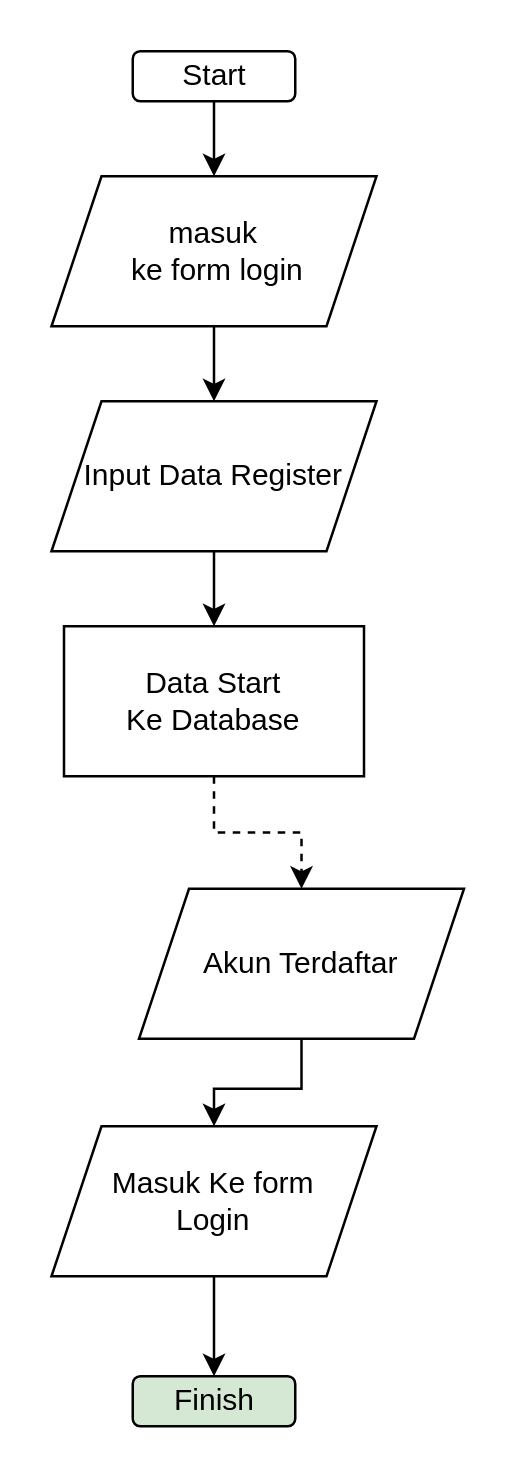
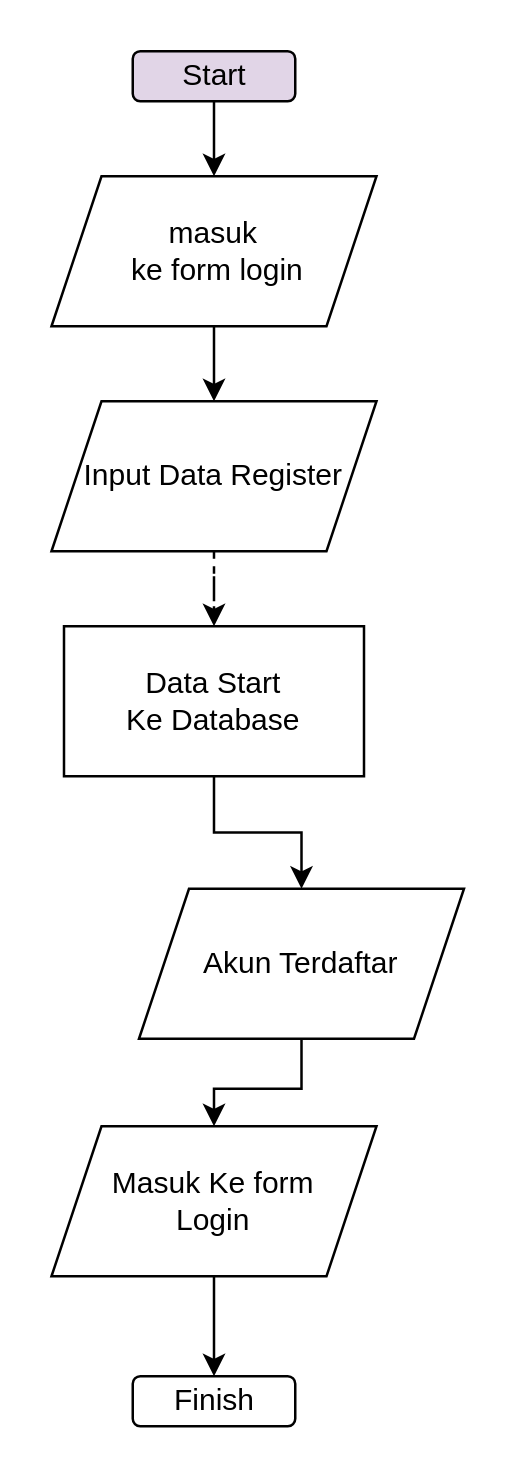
  <mxCell id="0" />
  <mxCell id="1" parent="0" />
  <mxCell id="2" style="edgeStyle=orthogonalEdgeStyle;rounded=0;orthogonalLoop=1;jettySize=auto;html=1;exitX=0.5;exitY=1;exitDx=0;exitDy=0;" parent="1" edge="1"><mxGeometry relative="1" as="geometry"><mxPoint x="120" y="170" as="sourcePoint" /><mxPoint x="120" y="170" as="targetPoint" /></mxGeometry></mxCell>
  <mxCell id="3" style="edgeStyle=orthogonalEdgeStyle;rounded=0;orthogonalLoop=1;jettySize=auto;html=1;exitX=0.5;exitY=1;exitDx=0;exitDy=0;entryX=0.5;entryY=0;entryDx=0;entryDy=0;" parent="1" source="4" target="6" edge="1"><mxGeometry relative="1" as="geometry" /></mxCell>
- <mxCell id="4" value="Start" style="rounded=1;whiteSpace=wrap;html=1;" parent="1" vertex="1"><mxGeometry x="52.5" y="20" width="65" height="20" as="geometry" /></mxCell>
+ <mxCell id="4" value="Start" style="rounded=1;whiteSpace=wrap;html=1;fillColor=#e1d5e7;" parent="1" vertex="1"><mxGeometry x="52.5" y="20" width="65" height="20" as="geometry" /></mxCell>
  <mxCell id="5" style="edgeStyle=orthogonalEdgeStyle;rounded=0;orthogonalLoop=1;jettySize=auto;html=1;exitX=0.5;exitY=1;exitDx=0;exitDy=0;entryX=0.5;entryY=0;entryDx=0;entryDy=0;" edge="1" parent="1" source="6" target="10"><mxGeometry relative="1" as="geometry" /></mxCell>
  <mxCell id="6" value="masuk&lt;br&gt;&amp;nbsp;ke form login" style="shape=parallelogram;perimeter=parallelogramPerimeter;whiteSpace=wrap;html=1;fixedSize=1;" parent="1" vertex="1"><mxGeometry x="20" y="70" width="130" height="60" as="geometry" /></mxCell>
- <mxCell id="7" style="edgeStyle=orthogonalEdgeStyle;rounded=0;orthogonalLoop=1;jettySize=auto;html=1;exitX=0.5;exitY=1;exitDx=0;exitDy=0;entryX=0.5;entryY=0;entryDx=0;entryDy=0;dashed=1;" parent="1" source="8" target="12" edge="1"><mxGeometry relative="1" as="geometry" /></mxCell>
+ <mxCell id="7" style="edgeStyle=orthogonalEdgeStyle;rounded=0;orthogonalLoop=1;jettySize=auto;html=1;exitX=0.5;exitY=1;exitDx=0;exitDy=0;entryX=0.5;entryY=0;entryDx=0;entryDy=0;" parent="1" source="8" target="12" edge="1"><mxGeometry relative="1" as="geometry" /></mxCell>
  <mxCell id="8" value="Data Start &lt;br&gt;Ke Database" style="rounded=0;whiteSpace=wrap;html=1;" parent="1" vertex="1"><mxGeometry x="25" y="250" width="120" height="60" as="geometry" /></mxCell>
- <mxCell id="9" style="edgeStyle=orthogonalEdgeStyle;rounded=0;orthogonalLoop=1;jettySize=auto;html=1;exitX=0.5;exitY=1;exitDx=0;exitDy=0;" parent="1" source="10" target="8" edge="1"><mxGeometry relative="1" as="geometry" /></mxCell>
+ <mxCell id="9" style="edgeStyle=orthogonalEdgeStyle;rounded=0;orthogonalLoop=1;jettySize=auto;html=1;exitX=0.5;exitY=1;exitDx=0;exitDy=0;dashed=1;" parent="1" source="10" target="8" edge="1"><mxGeometry relative="1" as="geometry" /></mxCell>
  <mxCell id="10" value="Input Data Register" style="shape=parallelogram;perimeter=parallelogramPerimeter;whiteSpace=wrap;html=1;fixedSize=1;" parent="1" vertex="1"><mxGeometry x="20" y="160" width="130" height="60" as="geometry" /></mxCell>
  <mxCell id="11" style="edgeStyle=orthogonalEdgeStyle;rounded=0;orthogonalLoop=1;jettySize=auto;html=1;exitX=0.5;exitY=1;exitDx=0;exitDy=0;entryX=0.5;entryY=0;entryDx=0;entryDy=0;" edge="1" parent="1" source="12" target="15"><mxGeometry relative="1" as="geometry" /></mxCell>
  <mxCell id="12" value="Akun Terdaftar" style="shape=parallelogram;perimeter=parallelogramPerimeter;whiteSpace=wrap;html=1;fixedSize=1;" parent="1" vertex="1"><mxGeometry x="55" y="355" width="130" height="60" as="geometry" /></mxCell>
- <mxCell id="13" value="Finish" style="rounded=1;whiteSpace=wrap;html=1;fillColor=#d5e8d4;" parent="1" vertex="1"><mxGeometry x="52.5" y="550" width="65" height="20" as="geometry" /></mxCell>
+ <mxCell id="13" value="Finish" style="rounded=1;whiteSpace=wrap;html=1;" parent="1" vertex="1"><mxGeometry x="52.5" y="550" width="65" height="20" as="geometry" /></mxCell>
  <mxCell id="14" style="edgeStyle=orthogonalEdgeStyle;rounded=0;orthogonalLoop=1;jettySize=auto;html=1;exitX=0.5;exitY=1;exitDx=0;exitDy=0;entryX=0.5;entryY=0;entryDx=0;entryDy=0;" edge="1" parent="1" source="15" target="13"><mxGeometry relative="1" as="geometry" /></mxCell>
  <mxCell id="15" value="Masuk Ke form &lt;br&gt;Login" style="shape=parallelogram;perimeter=parallelogramPerimeter;whiteSpace=wrap;html=1;fixedSize=1;" vertex="1" parent="1"><mxGeometry x="20" y="450" width="130" height="60" as="geometry" /></mxCell>
